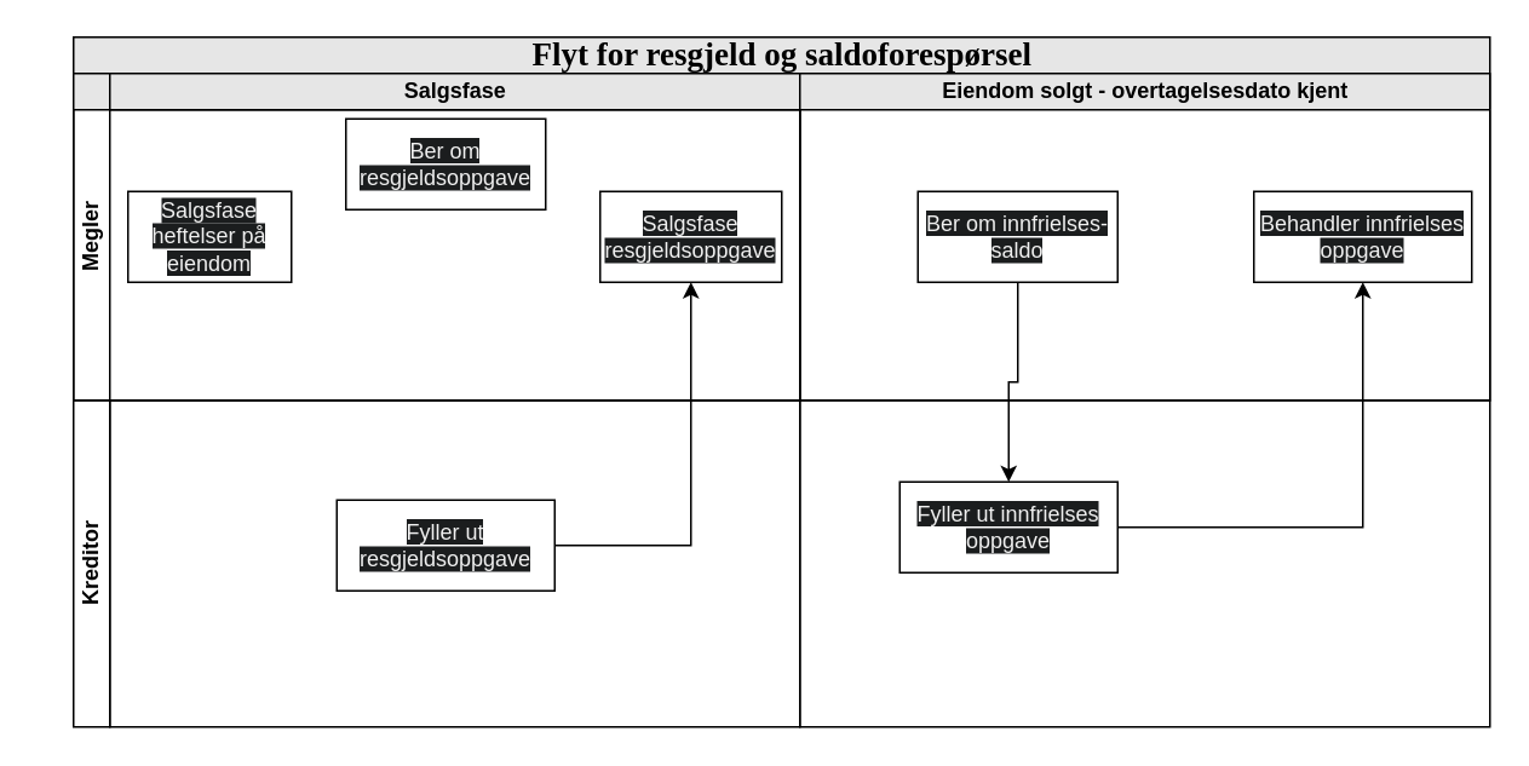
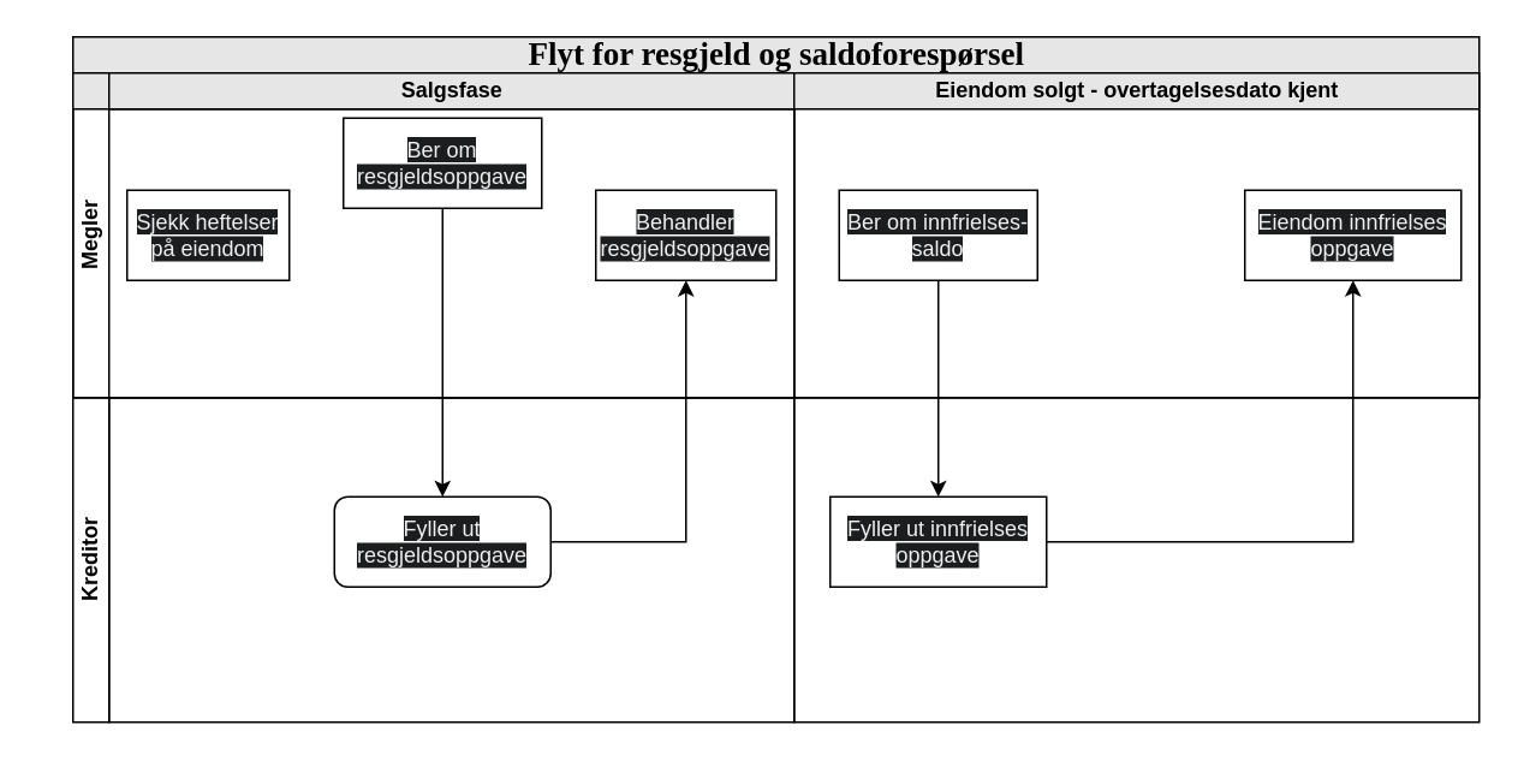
  <mxCell id="0" />
  <mxCell id="1" parent="0" />
  <mxCell id="2" value="&lt;font style=&quot;font-size: 18px;&quot;&gt;Flyt for resgjeld og saldoforespørsel&lt;/font&gt;" style="swimlane;html=1;childLayout=stackLayout;startSize=20;rounded=0;shadow=0;labelBackgroundColor=none;strokeWidth=1;fontFamily=Verdana;fontSize=8;align=center;fillColor=#E6E6E6;" parent="1" vertex="1"><mxGeometry x="40" y="20" width="780" height="200" as="geometry" /></mxCell>
  <mxCell id="3" value="Lane 3" style="swimlane;html=1;startSize=20;fillColor=#E6E6E6;" parent="2" vertex="1"><mxGeometry y="20" width="400" height="180" as="geometry" /></mxCell>
  <mxCell id="4" value="Salgsfase" style="swimlane;html=1;startSize=20;fillColor=#E6E6E6;" parent="3" vertex="1"><mxGeometry x="20" width="380" height="180" as="geometry" /></mxCell>
- <mxCell id="5" value="&lt;meta charset=&quot;utf-8&quot;&gt;&lt;span style=&quot;color: rgb(240, 240, 240); font-family: Helvetica; font-size: 12px; font-style: normal; font-variant-ligatures: normal; font-variant-caps: normal; font-weight: 400; letter-spacing: normal; orphans: 2; text-align: center; text-indent: 0px; text-transform: none; widows: 2; word-spacing: 0px; -webkit-text-stroke-width: 0px; white-space: normal; background-color: rgb(27, 29, 30); text-decoration-thickness: initial; text-decoration-style: initial; text-decoration-color: initial; display: inline !important; float: none;&quot;&gt;Salgsfase heftelser på eiendom&lt;/span&gt;" style="rounded=0;whiteSpace=wrap;html=1;" parent="4" vertex="1"><mxGeometry x="10" y="65" width="90" height="50" as="geometry" /></mxCell>
+ <mxCell id="5" value="&lt;meta charset=&quot;utf-8&quot;&gt;&lt;span style=&quot;color: rgb(240, 240, 240); font-family: Helvetica; font-size: 12px; font-style: normal; font-variant-ligatures: normal; font-variant-caps: normal; font-weight: 400; letter-spacing: normal; orphans: 2; text-align: center; text-indent: 0px; text-transform: none; widows: 2; word-spacing: 0px; -webkit-text-stroke-width: 0px; white-space: normal; background-color: rgb(27, 29, 30); text-decoration-thickness: initial; text-decoration-style: initial; text-decoration-color: initial; display: inline !important; float: none;&quot;&gt;Sjekk heftelser på eiendom&lt;/span&gt;" style="rounded=0;whiteSpace=wrap;html=1;" parent="4" vertex="1"><mxGeometry x="10" y="65" width="90" height="50" as="geometry" /></mxCell>
  <mxCell id="6" value="&lt;span style=&quot;color: rgb(240, 240, 240); font-family: Helvetica; font-size: 12px; font-style: normal; font-variant-ligatures: normal; font-variant-caps: normal; font-weight: 400; letter-spacing: normal; orphans: 2; text-align: center; text-indent: 0px; text-transform: none; widows: 2; word-spacing: 0px; -webkit-text-stroke-width: 0px; white-space: normal; background-color: rgb(27, 29, 30); text-decoration-thickness: initial; text-decoration-style: initial; text-decoration-color: initial; display: inline !important; float: none;&quot;&gt;Ber om resgjeldsoppgave&lt;/span&gt;" style="rounded=0;whiteSpace=wrap;html=1;" parent="4" vertex="1"><mxGeometry x="130" y="25" width="110" height="50" as="geometry" /></mxCell>
- <mxCell id="7" value="&lt;span style=&quot;color: rgb(240, 240, 240); font-family: Helvetica; font-size: 12px; font-style: normal; font-variant-ligatures: normal; font-variant-caps: normal; font-weight: 400; letter-spacing: normal; orphans: 2; text-align: center; text-indent: 0px; text-transform: none; widows: 2; word-spacing: 0px; -webkit-text-stroke-width: 0px; white-space: normal; background-color: rgb(27, 29, 30); text-decoration-thickness: initial; text-decoration-style: initial; text-decoration-color: initial; display: inline !important; float: none;&quot;&gt;Salgsfase resgjeldsoppgave&lt;/span&gt;" style="rounded=0;whiteSpace=wrap;html=1;" parent="4" vertex="1"><mxGeometry x="270" y="65" width="100" height="50" as="geometry" /></mxCell>
+ <mxCell id="7" value="&lt;span style=&quot;color: rgb(240, 240, 240); font-family: Helvetica; font-size: 12px; font-style: normal; font-variant-ligatures: normal; font-variant-caps: normal; font-weight: 400; letter-spacing: normal; orphans: 2; text-align: center; text-indent: 0px; text-transform: none; widows: 2; word-spacing: 0px; -webkit-text-stroke-width: 0px; white-space: normal; background-color: rgb(27, 29, 30); text-decoration-thickness: initial; text-decoration-style: initial; text-decoration-color: initial; display: inline !important; float: none;&quot;&gt;Behandler resgjeldsoppgave&lt;/span&gt;" style="rounded=0;whiteSpace=wrap;html=1;" parent="4" vertex="1"><mxGeometry x="270" y="65" width="100" height="50" as="geometry" /></mxCell>
  <mxCell id="8" value="&lt;b&gt;Megler&lt;/b&gt;" style="text;html=1;align=center;verticalAlign=middle;whiteSpace=wrap;rounded=0;direction=west;flipV=0;rotation=-90;" parent="3" vertex="1"><mxGeometry x="-20" y="75" width="60" height="30" as="geometry" /></mxCell>
  <mxCell id="9" value="Eiendom solgt - overtagelsesdato kjent" style="swimlane;html=1;startSize=20;fillColor=#E6E6E6;" parent="2" vertex="1"><mxGeometry x="400" y="20" width="380" height="180" as="geometry" /></mxCell>
- <mxCell id="10" value="&lt;span style=&quot;color: rgb(240, 240, 240); font-family: Helvetica; font-size: 12px; font-style: normal; font-variant-ligatures: normal; font-variant-caps: normal; font-weight: 400; letter-spacing: normal; orphans: 2; text-align: center; text-indent: 0px; text-transform: none; widows: 2; word-spacing: 0px; -webkit-text-stroke-width: 0px; white-space: normal; background-color: rgb(27, 29, 30); text-decoration-thickness: initial; text-decoration-style: initial; text-decoration-color: initial; display: inline !important; float: none;&quot;&gt;Behandler innfrielses oppgave&lt;/span&gt;" style="rounded=0;whiteSpace=wrap;html=1;" parent="9" vertex="1"><mxGeometry x="250" y="65" width="120" height="50" as="geometry" /></mxCell>
- <mxCell id="11" value="&lt;span style=&quot;color: rgb(240, 240, 240); font-family: Helvetica; font-size: 12px; font-style: normal; font-variant-ligatures: normal; font-variant-caps: normal; font-weight: 400; letter-spacing: normal; orphans: 2; text-align: center; text-indent: 0px; text-transform: none; widows: 2; word-spacing: 0px; -webkit-text-stroke-width: 0px; white-space: normal; background-color: rgb(27, 29, 30); text-decoration-thickness: initial; text-decoration-style: initial; text-decoration-color: initial; display: inline !important; float: none;&quot;&gt;Ber om innfrielses-saldo&lt;/span&gt;" style="rounded=0;whiteSpace=wrap;html=1;" parent="9" vertex="1"><mxGeometry x="65" y="65" width="110" height="50" as="geometry" /></mxCell>
+ <mxCell id="10" value="&lt;span style=&quot;color: rgb(240, 240, 240); font-family: Helvetica; font-size: 12px; font-style: normal; font-variant-ligatures: normal; font-variant-caps: normal; font-weight: 400; letter-spacing: normal; orphans: 2; text-align: center; text-indent: 0px; text-transform: none; widows: 2; word-spacing: 0px; -webkit-text-stroke-width: 0px; white-space: normal; background-color: rgb(27, 29, 30); text-decoration-thickness: initial; text-decoration-style: initial; text-decoration-color: initial; display: inline !important; float: none;&quot;&gt;Eiendom innfrielses oppgave&lt;/span&gt;" style="rounded=0;whiteSpace=wrap;html=1;" parent="9" vertex="1"><mxGeometry x="250" y="65" width="120" height="50" as="geometry" /></mxCell>
+ <mxCell id="11" value="&lt;span style=&quot;color: rgb(240, 240, 240); font-family: Helvetica; font-size: 12px; font-style: normal; font-variant-ligatures: normal; font-variant-caps: normal; font-weight: 400; letter-spacing: normal; orphans: 2; text-align: center; text-indent: 0px; text-transform: none; widows: 2; word-spacing: 0px; -webkit-text-stroke-width: 0px; white-space: normal; background-color: rgb(27, 29, 30); text-decoration-thickness: initial; text-decoration-style: initial; text-decoration-color: initial; display: inline !important; float: none;&quot;&gt;Ber om innfrielses-saldo&lt;/span&gt;" style="rounded=0;whiteSpace=wrap;html=1;" parent="9" vertex="1"><mxGeometry x="25" y="65" width="110" height="50" as="geometry" /></mxCell>
  <mxCell id="12" value="" style="swimlane;html=1;startSize=0;fillColor=#E6E6E6;" parent="1" vertex="1"><mxGeometry x="40" y="220" width="20" height="180" as="geometry" /></mxCell>
  <mxCell id="13" value="Kreditor" style="text;html=1;align=center;verticalAlign=middle;whiteSpace=wrap;rounded=0;direction=west;flipV=0;rotation=-90;fontStyle=1" parent="12" vertex="1"><mxGeometry x="-20" y="75" width="60" height="30" as="geometry" /></mxCell>
  <mxCell id="14" value="" style="swimlane;html=1;startSize=0;fillColor=#CCCCCC;" parent="1" vertex="1"><mxGeometry x="60" y="220" width="380" height="180" as="geometry" /></mxCell>
- <mxCell id="15" value="&lt;span style=&quot;color: rgb(240, 240, 240); font-family: Helvetica; font-size: 12px; font-style: normal; font-variant-ligatures: normal; font-variant-caps: normal; font-weight: 400; letter-spacing: normal; orphans: 2; text-align: center; text-indent: 0px; text-transform: none; widows: 2; word-spacing: 0px; -webkit-text-stroke-width: 0px; white-space: normal; background-color: rgb(27, 29, 30); text-decoration-thickness: initial; text-decoration-style: initial; text-decoration-color: initial; display: inline !important; float: none;&quot;&gt;Fyller ut resgjeldsoppgave&lt;/span&gt;" style="rounded=0;whiteSpace=wrap;html=1;" parent="14" vertex="1"><mxGeometry x="125" y="55" width="120" height="50" as="geometry" /></mxCell>
+ <mxCell id="15" value="&lt;span style=&quot;color: rgb(240, 240, 240); font-family: Helvetica; font-size: 12px; font-style: normal; font-variant-ligatures: normal; font-variant-caps: normal; font-weight: 400; letter-spacing: normal; orphans: 2; text-align: center; text-indent: 0px; text-transform: none; widows: 2; word-spacing: 0px; -webkit-text-stroke-width: 0px; white-space: normal; background-color: rgb(27, 29, 30); text-decoration-thickness: initial; text-decoration-style: initial; text-decoration-color: initial; display: inline !important; float: none;&quot;&gt;Fyller ut resgjeldsoppgave&lt;/span&gt;" style="whiteSpace=wrap;html=1;rounded=1;" parent="14" vertex="1"><mxGeometry x="125" y="55" width="120" height="50" as="geometry" /></mxCell>
  <mxCell id="16" value="" style="swimlane;html=1;startSize=0;fillColor=#E6E6E6;" parent="1" vertex="1"><mxGeometry x="440" y="220" width="380" height="180" as="geometry" /></mxCell>
- <mxCell id="17" value="&lt;span style=&quot;color: rgb(240, 240, 240); font-family: Helvetica; font-size: 12px; font-style: normal; font-variant-ligatures: normal; font-variant-caps: normal; font-weight: 400; letter-spacing: normal; orphans: 2; text-align: center; text-indent: 0px; text-transform: none; widows: 2; word-spacing: 0px; -webkit-text-stroke-width: 0px; white-space: normal; background-color: rgb(27, 29, 30); text-decoration-thickness: initial; text-decoration-style: initial; text-decoration-color: initial; display: inline !important; float: none;&quot;&gt;Fyller ut innfrielses oppgave&lt;/span&gt;" style="rounded=0;whiteSpace=wrap;html=1;" parent="16" vertex="1"><mxGeometry x="55" y="45" width="120" height="50" as="geometry" /></mxCell>
+ <mxCell id="17" value="&lt;span style=&quot;color: rgb(240, 240, 240); font-family: Helvetica; font-size: 12px; font-style: normal; font-variant-ligatures: normal; font-variant-caps: normal; font-weight: 400; letter-spacing: normal; orphans: 2; text-align: center; text-indent: 0px; text-transform: none; widows: 2; word-spacing: 0px; -webkit-text-stroke-width: 0px; white-space: normal; background-color: rgb(27, 29, 30); text-decoration-thickness: initial; text-decoration-style: initial; text-decoration-color: initial; display: inline !important; float: none;&quot;&gt;Fyller ut innfrielses oppgave&lt;/span&gt;" style="rounded=0;whiteSpace=wrap;html=1;" parent="16" vertex="1"><mxGeometry x="20" y="55" width="120" height="50" as="geometry" /></mxCell>
+ <mxCell id="18" style="edgeStyle=orthogonalEdgeStyle;rounded=0;orthogonalLoop=1;jettySize=auto;html=1;entryX=0.5;entryY=0;entryDx=0;entryDy=0;" parent="1" source="6" target="15" edge="1"><mxGeometry relative="1" as="geometry" /></mxCell>
  <mxCell id="19" style="edgeStyle=orthogonalEdgeStyle;rounded=0;orthogonalLoop=1;jettySize=auto;html=1;entryX=0.5;entryY=1;entryDx=0;entryDy=0;" parent="1" source="15" target="7" edge="1"><mxGeometry relative="1" as="geometry" /></mxCell>
  <mxCell id="20" style="edgeStyle=orthogonalEdgeStyle;rounded=0;orthogonalLoop=1;jettySize=auto;html=1;entryX=0.5;entryY=0;entryDx=0;entryDy=0;" parent="1" source="11" target="17" edge="1"><mxGeometry relative="1" as="geometry" /></mxCell>
  <mxCell id="21" style="edgeStyle=orthogonalEdgeStyle;rounded=0;orthogonalLoop=1;jettySize=auto;html=1;entryX=0.5;entryY=1;entryDx=0;entryDy=0;" parent="1" source="17" target="10" edge="1"><mxGeometry relative="1" as="geometry" /></mxCell>
